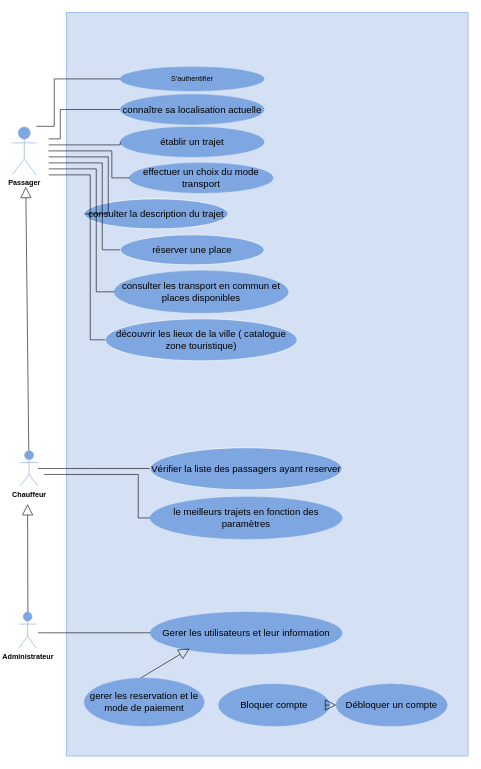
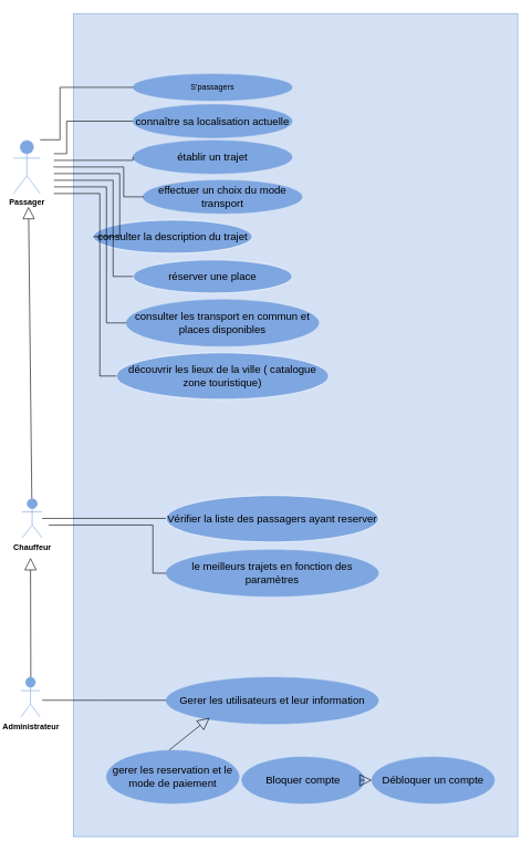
  <mxCell id="0" />
  <mxCell id="1" parent="0" />
  <mxCell id="2" value="" style="html=1;strokeColor=#7EA6E0;fillColor=#D4E1F5;" vertex="1" parent="1"><mxGeometry x="110" y="20" width="670" height="1240" as="geometry" /></mxCell>
  <mxCell id="3" style="edgeStyle=orthogonalEdgeStyle;rounded=0;orthogonalLoop=1;jettySize=auto;html=1;exitX=0;exitY=0.5;exitDx=0;exitDy=0;" edge="1" parent="1" source="4"><mxGeometry relative="1" as="geometry"><mxPoint x="50" y="231" as="targetPoint" /><Array as="points"><mxPoint x="100" y="182" /><mxPoint x="100" y="231" /></Array></mxGeometry></mxCell>
  <mxCell id="4" value="&lt;span id=&quot;docs-internal-guid-47e9f55a-7fff-a39e-4ff5-37f792c0f9fd&quot;&gt;&lt;span style=&quot;font-size: 12pt; font-family: Arial; background-color: transparent; font-variant-numeric: normal; font-variant-east-asian: normal; vertical-align: baseline;&quot;&gt;connaître sa localisation actuelle&lt;/span&gt;&lt;/span&gt;" style="ellipse;whiteSpace=wrap;html=1;strokeColor=#7EA6E0;fillColor=#7EA6E0;" vertex="1" parent="1"><mxGeometry x="200" y="157" width="240" height="50" as="geometry" /></mxCell>
  <mxCell id="5" value="&lt;span id=&quot;docs-internal-guid-79481985-7fff-0b72-b17e-92601125d992&quot;&gt;&lt;span style=&quot;font-size: 12pt; font-family: Arial; background-color: transparent; font-variant-numeric: normal; font-variant-east-asian: normal; vertical-align: baseline;&quot;&gt;établir un trajet&lt;/span&gt;&lt;/span&gt;" style="ellipse;whiteSpace=wrap;html=1;strokeColor=#7EA6E0;fillColor=#7EA6E0;" vertex="1" parent="1"><mxGeometry x="200" y="211" width="240" height="50" as="geometry" /></mxCell>
  <mxCell id="6" value="&lt;span id=&quot;docs-internal-guid-a99631db-7fff-b146-32bb-1a1aa53793da&quot;&gt;&lt;span style=&quot;font-size: 12pt; font-family: Arial; background-color: transparent; font-variant-numeric: normal; font-variant-east-asian: normal; vertical-align: baseline;&quot;&gt;effectuer un choix du mode transport&lt;/span&gt;&lt;/span&gt;" style="ellipse;whiteSpace=wrap;html=1;strokeColor=#7EA6E0;fillColor=#7EA6E0;" vertex="1" parent="1"><mxGeometry x="215" y="271" width="240" height="50" as="geometry" /></mxCell>
  <mxCell id="7" value="&lt;span id=&quot;docs-internal-guid-85aa785d-7fff-f2a8-37ce-55cbacfc23cb&quot;&gt;&lt;span style=&quot;font-size: 12pt; font-family: Arial; background-color: transparent; font-variant-numeric: normal; font-variant-east-asian: normal; vertical-align: baseline;&quot;&gt;consulter la description du trajet&lt;/span&gt;&lt;/span&gt;" style="ellipse;whiteSpace=wrap;html=1;strokeColor=#FFFFFF;fillColor=#7EA6E0;" vertex="1" parent="1"><mxGeometry x="140" y="331" width="240" height="50" as="geometry" /></mxCell>
  <mxCell id="8" value="&lt;span id=&quot;docs-internal-guid-3260e001-7fff-4e08-1b88-fe900877def5&quot;&gt;&lt;span style=&quot;font-size: 12pt; font-family: Arial; background-color: transparent; font-variant-numeric: normal; font-variant-east-asian: normal; vertical-align: baseline;&quot;&gt;réserver une place&lt;/span&gt;&lt;/span&gt;" style="ellipse;whiteSpace=wrap;html=1;strokeColor=#FFFFFF;fillColor=#7EA6E0;" vertex="1" parent="1"><mxGeometry x="200" y="391" width="240" height="50" as="geometry" /></mxCell>
  <mxCell id="9" value="&lt;span id=&quot;docs-internal-guid-3aa463a6-7fff-cc65-41b6-29867534baa1&quot;&gt;&lt;span style=&quot;font-size: 12pt; font-family: Arial; background-color: transparent; font-variant-numeric: normal; font-variant-east-asian: normal; vertical-align: baseline;&quot;&gt;consulter les transport en commun et places disponibles&lt;/span&gt;&lt;/span&gt;" style="ellipse;whiteSpace=wrap;html=1;strokeColor=#7EA6E0;fillColor=#7EA6E0;" vertex="1" parent="1"><mxGeometry x="190" y="451" width="290" height="70" as="geometry" /></mxCell>
  <mxCell id="10" value="&lt;span id=&quot;docs-internal-guid-8ee56b83-7fff-259a-1c5c-204967a295b5&quot;&gt;&lt;span style=&quot;font-size: 12pt; font-family: Arial; background-color: transparent; font-variant-numeric: normal; font-variant-east-asian: normal; vertical-align: baseline;&quot;&gt;découvrir les lieux de la ville ( catalogue zone touristique) &lt;/span&gt;&lt;/span&gt;" style="ellipse;whiteSpace=wrap;html=1;strokeColor=#FFFFFF;fillColor=#7EA6E0;" vertex="1" parent="1"><mxGeometry x="175" y="531" width="320" height="70" as="geometry" /></mxCell>
  <mxCell id="11" style="edgeStyle=orthogonalEdgeStyle;rounded=0;orthogonalLoop=1;jettySize=auto;html=1;exitX=0;exitY=0.5;exitDx=0;exitDy=0;" edge="1" parent="1" source="5"><mxGeometry relative="1" as="geometry"><mxPoint x="200" y="241" as="sourcePoint" /><mxPoint x="50" y="241" as="targetPoint" /><Array as="points"><mxPoint x="200" y="241" /></Array></mxGeometry></mxCell>
  <mxCell id="12" style="edgeStyle=orthogonalEdgeStyle;rounded=0;orthogonalLoop=1;jettySize=auto;html=1;exitX=0.021;exitY=0.5;exitDx=0;exitDy=0;exitPerimeter=0;startArrow=none;" edge="1" parent="1" source="18"><mxGeometry relative="1" as="geometry"><mxPoint x="216.04" y="296" as="sourcePoint" /><mxPoint x="46" y="251" as="targetPoint" /><Array as="points" /></mxGeometry></mxCell>
  <mxCell id="13" style="edgeStyle=orthogonalEdgeStyle;rounded=0;orthogonalLoop=1;jettySize=auto;html=1;exitX=0;exitY=0.5;exitDx=0;exitDy=0;exitPerimeter=0;" edge="1" parent="1" source="7"><mxGeometry relative="1" as="geometry"><mxPoint x="215.12" y="295" as="sourcePoint" /><mxPoint x="50" y="261" as="targetPoint" /><Array as="points"><mxPoint x="180" y="356" /><mxPoint x="180" y="261" /></Array></mxGeometry></mxCell>
  <mxCell id="14" style="edgeStyle=orthogonalEdgeStyle;rounded=0;orthogonalLoop=1;jettySize=auto;html=1;exitX=0;exitY=0.5;exitDx=0;exitDy=0;" edge="1" parent="1" source="8"><mxGeometry relative="1" as="geometry"><mxPoint x="235.12" y="305" as="sourcePoint" /><mxPoint x="50" y="271" as="targetPoint" /><Array as="points"><mxPoint x="170" y="416" /><mxPoint x="170" y="271" /></Array></mxGeometry></mxCell>
  <mxCell id="15" style="edgeStyle=orthogonalEdgeStyle;rounded=0;orthogonalLoop=1;jettySize=auto;html=1;exitX=0;exitY=0.5;exitDx=0;exitDy=0;exitPerimeter=0;startArrow=none;" edge="1" parent="1" source="18"><mxGeometry relative="1" as="geometry"><mxPoint x="245.12" y="315" as="sourcePoint" /><mxPoint x="50" y="281" as="targetPoint" /><Array as="points" /></mxGeometry></mxCell>
  <mxCell id="16" style="edgeStyle=orthogonalEdgeStyle;rounded=0;orthogonalLoop=1;jettySize=auto;html=1;exitX=0;exitY=0.5;exitDx=0;exitDy=0;" edge="1" parent="1" source="10"><mxGeometry relative="1" as="geometry"><mxPoint x="255.12" y="325" as="sourcePoint" /><mxPoint x="50" y="291" as="targetPoint" /><Array as="points"><mxPoint x="150" y="566" /><mxPoint x="150" y="291" /></Array></mxGeometry></mxCell>
  <mxCell id="17" value="" style="edgeStyle=orthogonalEdgeStyle;rounded=0;orthogonalLoop=1;jettySize=auto;html=1;exitX=0;exitY=0.5;exitDx=0;exitDy=0;exitPerimeter=0;endArrow=none;" edge="1" parent="1" source="9" target="18"><mxGeometry relative="1" as="geometry"><mxPoint x="190" y="486" as="sourcePoint" /><mxPoint x="50" y="281" as="targetPoint" /><Array as="points"><mxPoint x="160" y="486" /><mxPoint x="160" y="281" /></Array></mxGeometry></mxCell>
  <mxCell id="18" value="" style="html=1;strokeColor=#FFFFFF;fillColor=#FFFFFF;" vertex="1" parent="1"><mxGeometry x="40" y="221" width="40" height="80" as="geometry" /></mxCell>
  <mxCell id="19" value="" style="edgeStyle=orthogonalEdgeStyle;rounded=0;orthogonalLoop=1;jettySize=auto;html=1;exitX=0.021;exitY=0.5;exitDx=0;exitDy=0;exitPerimeter=0;endArrow=none;" edge="1" parent="1" target="18"><mxGeometry relative="1" as="geometry"><mxPoint x="216.04" y="296" as="sourcePoint" /><mxPoint x="46" y="251" as="targetPoint" /><Array as="points"><mxPoint x="186" y="296" /><mxPoint x="186" y="251" /></Array></mxGeometry></mxCell>
  <mxCell id="20" value="&lt;b&gt;Passager&lt;/b&gt;" style="shape=umlActor;verticalLabelPosition=bottom;verticalAlign=top;html=1;strokeColor=#7EA6E0;fillColor=#7EA6E0;" vertex="1" parent="1"><mxGeometry x="20" y="211" width="40" height="80" as="geometry" /></mxCell>
  <mxCell id="21" value="" style="endArrow=block;endSize=16;endFill=0;html=1;rounded=0;" edge="1" parent="1"><mxGeometry width="160" relative="1" as="geometry"><mxPoint x="47.5" y="751" as="sourcePoint" /><mxPoint x="42.5" y="311" as="targetPoint" /></mxGeometry></mxCell>
  <mxCell id="22" value="&lt;b&gt;Chauffeur&lt;/b&gt;" style="shape=umlActor;verticalLabelPosition=bottom;verticalAlign=top;html=1;strokeColor=#7EA6E0;fillColor=#7EA6E0;" vertex="1" parent="1"><mxGeometry x="33" y="751" width="30" height="59" as="geometry" /></mxCell>
  <mxCell id="23" value="" style="endArrow=none;html=1;edgeStyle=orthogonalEdgeStyle;rounded=0;" edge="1" parent="1" source="22"><mxGeometry relative="1" as="geometry"><mxPoint x="90" y="780.5" as="sourcePoint" /><mxPoint x="250" y="780.5" as="targetPoint" /><Array as="points"><mxPoint x="150" y="781" /></Array></mxGeometry></mxCell>
  <mxCell id="24" value="&lt;span style=&quot;font-size: 16px;&quot; id=&quot;docs-internal-guid-44f052cc-7fff-29b3-fa5a-6f97d65f699e&quot;&gt;&lt;div&gt;&lt;font face=&quot;Arial&quot;&gt;Vérifier la liste des passagers ayant reserver&lt;/font&gt;&lt;/div&gt;&lt;/span&gt;" style="ellipse;whiteSpace=wrap;html=1;strokeColor=#FFFFFF;fillColor=#7EA6E0;" vertex="1" parent="1"><mxGeometry x="250" y="746" width="320" height="70" as="geometry" /></mxCell>
- <mxCell id="25" value="S'authentifier" style="ellipse;whiteSpace=wrap;html=1;strokeColor=#7EA6E0;fillColor=#7EA6E0;" vertex="1" parent="1"><mxGeometry x="200" y="111" width="240" height="40" as="geometry" /></mxCell>
+ <mxCell id="25" value="S'passagers" style="ellipse;whiteSpace=wrap;html=1;strokeColor=#7EA6E0;fillColor=#7EA6E0;" vertex="1" parent="1"><mxGeometry x="200" y="111" width="240" height="40" as="geometry" /></mxCell>
  <mxCell id="26" value="" style="endArrow=none;html=1;edgeStyle=orthogonalEdgeStyle;rounded=0;entryX=0;entryY=0.5;entryDx=0;entryDy=0;" edge="1" parent="1" target="25"><mxGeometry relative="1" as="geometry"><mxPoint x="60" y="210" as="sourcePoint" /><mxPoint x="193" y="130" as="targetPoint" /><Array as="points"><mxPoint x="90" y="210" /><mxPoint x="90" y="131" /></Array></mxGeometry></mxCell>
  <mxCell id="27" value="&lt;span style=&quot;font-size: 16px;&quot; id=&quot;docs-internal-guid-44f052cc-7fff-29b3-fa5a-6f97d65f699e&quot;&gt;&lt;span id=&quot;docs-internal-guid-10e3e5c0-7fff-3392-993c-9a2b209a5dc3&quot;&gt;&lt;span style=&quot;font-size: 12pt; font-family: Arial; background-color: transparent; font-variant-numeric: normal; font-variant-east-asian: normal; vertical-align: baseline;&quot;&gt;le meilleurs trajets en fonction des paramètres&lt;/span&gt;&lt;/span&gt;&lt;br&gt;&lt;/span&gt;" style="ellipse;whiteSpace=wrap;html=1;strokeColor=#7EA6E0;fillColor=#7EA6E0;" vertex="1" parent="1"><mxGeometry x="250" y="828" width="320" height="70" as="geometry" /></mxCell>
  <mxCell id="28" value="" style="endArrow=none;html=1;edgeStyle=orthogonalEdgeStyle;rounded=0;entryX=0;entryY=0.5;entryDx=0;entryDy=0;" edge="1" parent="1" target="27"><mxGeometry relative="1" as="geometry"><mxPoint x="73" y="790.5" as="sourcePoint" /><mxPoint x="260" y="790.5" as="targetPoint" /><Array as="points"><mxPoint x="230" y="791" /><mxPoint x="230" y="863" /></Array></mxGeometry></mxCell>
  <mxCell id="29" value="" style="endArrow=block;endSize=16;endFill=0;html=1;rounded=0;" edge="1" parent="1"><mxGeometry width="160" relative="1" as="geometry"><mxPoint x="46" y="1020" as="sourcePoint" /><mxPoint x="45.5" y="840" as="targetPoint" /></mxGeometry></mxCell>
  <mxCell id="30" value="&lt;b&gt;Administrateur&lt;/b&gt;" style="shape=umlActor;verticalLabelPosition=bottom;verticalAlign=top;html=1;strokeColor=#7EA6E0;fillColor=#7EA6E0;" vertex="1" parent="1"><mxGeometry x="31" y="1020" width="29" height="60" as="geometry" /></mxCell>
  <mxCell id="31" value="&lt;span style=&quot;font-size: 16px;&quot; id=&quot;docs-internal-guid-44f052cc-7fff-29b3-fa5a-6f97d65f699e&quot;&gt;&lt;font face=&quot;Arial&quot;&gt;Gerer les utilisateurs et leur information&lt;/font&gt;&lt;br&gt;&lt;/span&gt;" style="ellipse;whiteSpace=wrap;html=1;strokeColor=#7EA6E0;fillColor=#7EA6E0;" vertex="1" parent="1"><mxGeometry x="250" y="1020" width="320" height="70" as="geometry" /></mxCell>
  <mxCell id="32" value="" style="endArrow=none;html=1;edgeStyle=orthogonalEdgeStyle;rounded=0;" edge="1" parent="1"><mxGeometry relative="1" as="geometry"><mxPoint x="63" y="1054.5" as="sourcePoint" /><mxPoint x="250" y="1054.5" as="targetPoint" /><Array as="points"><mxPoint x="150" y="1055" /></Array></mxGeometry></mxCell>
  <mxCell id="33" value="" style="endArrow=block;endSize=16;endFill=0;html=1;rounded=0;exitX=0.47;exitY=0;exitDx=0;exitDy=0;exitPerimeter=0;" edge="1" parent="1" source="34"><mxGeometry width="160" relative="1" as="geometry"><mxPoint x="256" y="1151" as="sourcePoint" /><mxPoint x="315.5" y="1081" as="targetPoint" /></mxGeometry></mxCell>
- <mxCell id="34" value="&lt;span style=&quot;font-size: 16px;&quot; id=&quot;docs-internal-guid-44f052cc-7fff-29b3-fa5a-6f97d65f699e&quot;&gt;&lt;font face=&quot;Arial&quot;&gt;gerer les reservation et le mode de paiement&lt;/font&gt;&lt;br&gt;&lt;/span&gt;" style="ellipse;whiteSpace=wrap;html=1;strokeColor=#7EA6E0;fillColor=#7EA6E0;" vertex="1" parent="1"><mxGeometry x="140" y="1130" width="200" height="80" as="geometry" /></mxCell>
+ <mxCell id="34" value="&lt;span style=&quot;font-size: 16px;&quot; id=&quot;docs-internal-guid-44f052cc-7fff-29b3-fa5a-6f97d65f699e&quot;&gt;&lt;font face=&quot;Arial&quot;&gt;gerer les reservation et le mode de paiement&lt;/font&gt;&lt;br&gt;&lt;/span&gt;" style="ellipse;whiteSpace=wrap;html=1;strokeColor=#7EA6E0;fillColor=#7EA6E0;" vertex="1" parent="1"><mxGeometry x="160" y="1130" width="200" height="80" as="geometry" /></mxCell>
  <mxCell id="35" value="&lt;span style=&quot;font-size: 16px;&quot; id=&quot;docs-internal-guid-44f052cc-7fff-29b3-fa5a-6f97d65f699e&quot;&gt;&lt;font face=&quot;Arial&quot;&gt;Bloquer compte&lt;/font&gt;&lt;br&gt;&lt;/span&gt;" style="ellipse;whiteSpace=wrap;html=1;strokeColor=#7EA6E0;fillColor=#7EA6E0;" vertex="1" parent="1"><mxGeometry x="364" y="1140" width="185" height="70" as="geometry" /></mxCell>
  <mxCell id="36" value="" style="endArrow=block;endSize=16;endFill=0;html=1;rounded=0;" edge="1" parent="1" source="35" target="37"><mxGeometry width="160" relative="1" as="geometry"><mxPoint x="386.45" y="1149" as="sourcePoint" /><mxPoint x="440" y="1090" as="targetPoint" /></mxGeometry></mxCell>
  <mxCell id="37" value="&lt;span style=&quot;font-size: 16px;&quot; id=&quot;docs-internal-guid-44f052cc-7fff-29b3-fa5a-6f97d65f699e&quot;&gt;&lt;font face=&quot;Arial&quot;&gt;Débloquer un compte&lt;/font&gt;&lt;br&gt;&lt;/span&gt;" style="ellipse;whiteSpace=wrap;html=1;strokeColor=#7EA6E0;fillColor=#7EA6E0;" vertex="1" parent="1"><mxGeometry x="560" y="1140" width="185" height="70" as="geometry" /></mxCell>
